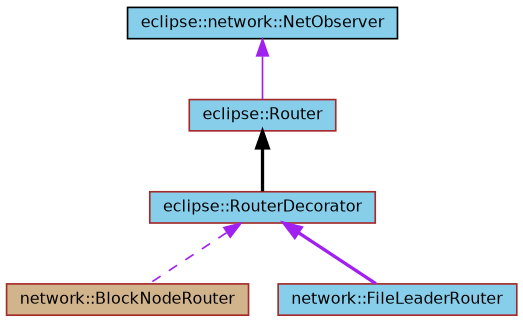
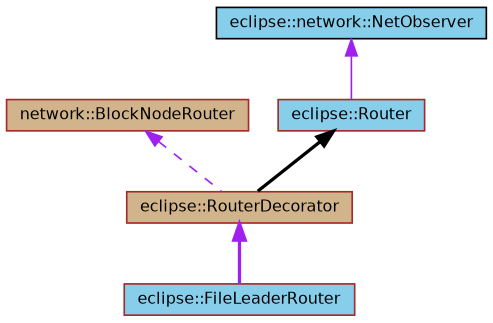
  digraph {
    node [color=brown fillcolor=skyblue fontname=Helvetica fontsize=10 shape=record style=filled]
    edge [color=purple dir=back fontname=Helvetica fontsize=10 labelfontname=Helvetica labelfontsize=10 style=bold]
-   n1 [fontcolor=black height=0.2 label="eclipse::RouterDecorator" width=0.4]
+   n1 [fillcolor=tan fontcolor=black height=0.2 label="eclipse::RouterDecorator" width=0.4]
    n2 [fillcolor=tan height=0.2 label="network::BlockNodeRouter" width=0.4]
-   n3 [height=0.2 label="network::FileLeaderRouter" width=0.4]
+   n3 [height=0.2 label="eclipse::FileLeaderRouter" width=0.4]
    n4 [height=0.2 label="eclipse::Router" width=0.4]
    n5 [color=black height=0.2 label="eclipse::network::NetObserver" width=0.4]
-   n1 -> n2 [style=dashed]
+   n2 -> n1 [style=dashed]
    n1 -> n3
    n4 -> n1 [color=black]
    n5 -> n4 [style=solid]
  }
